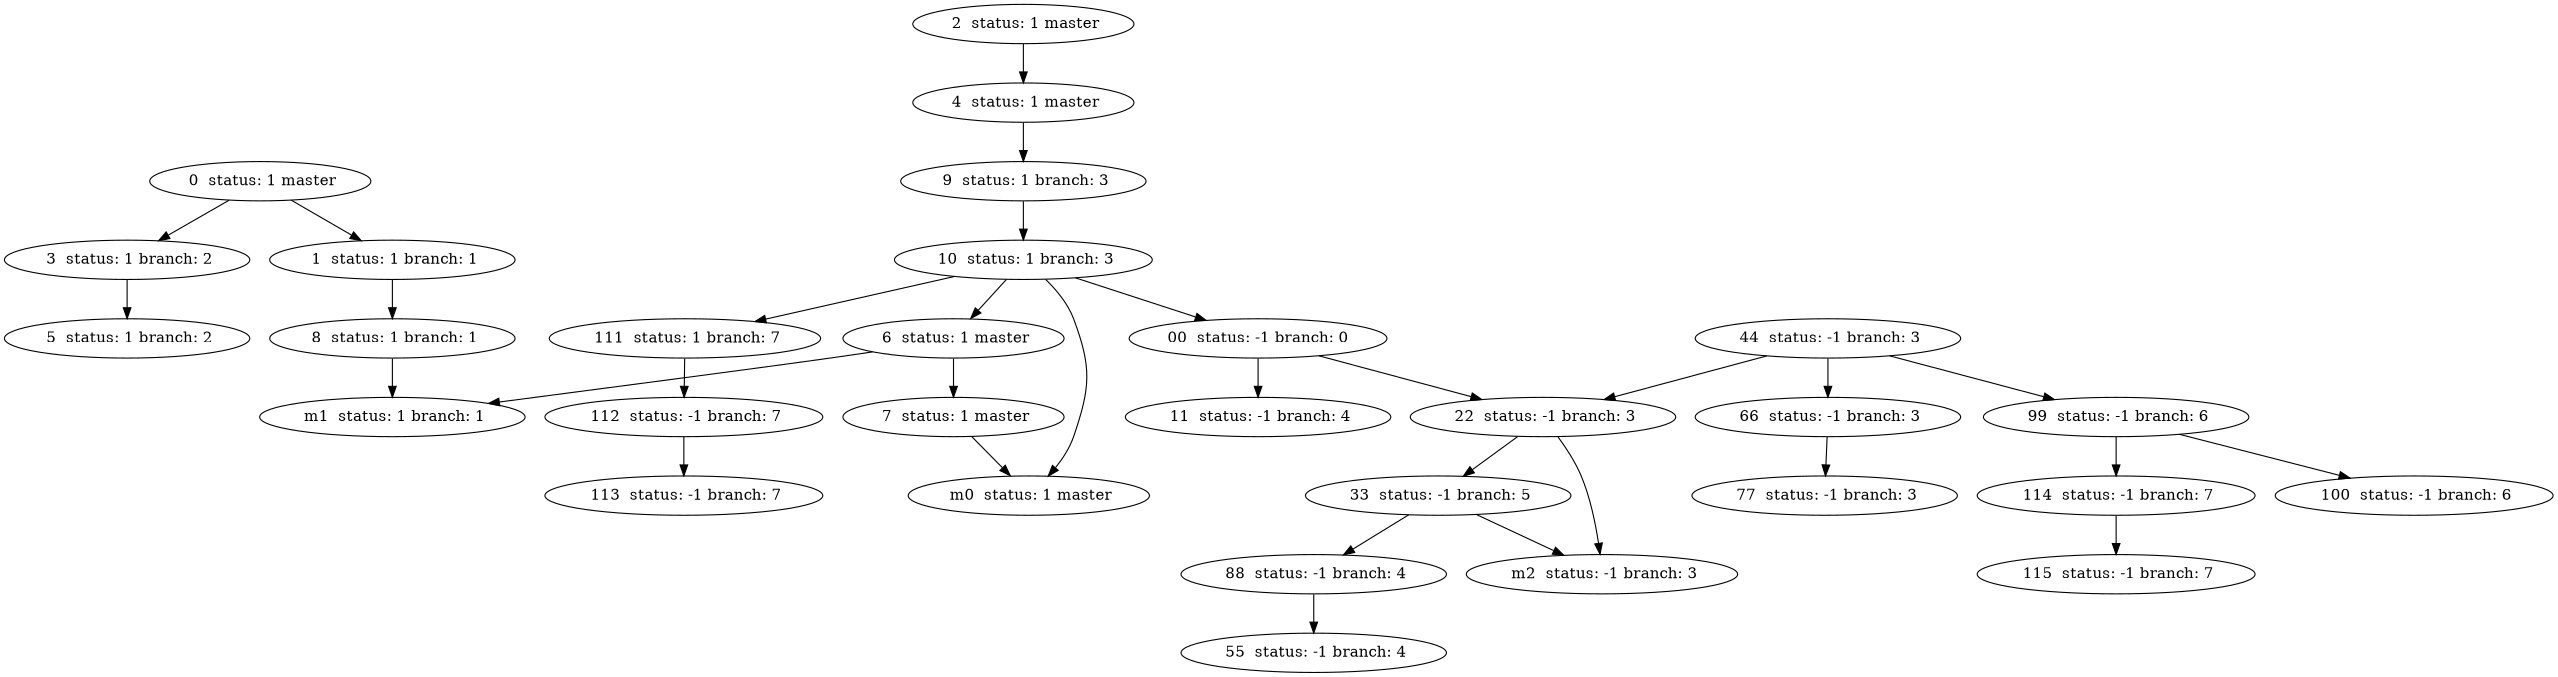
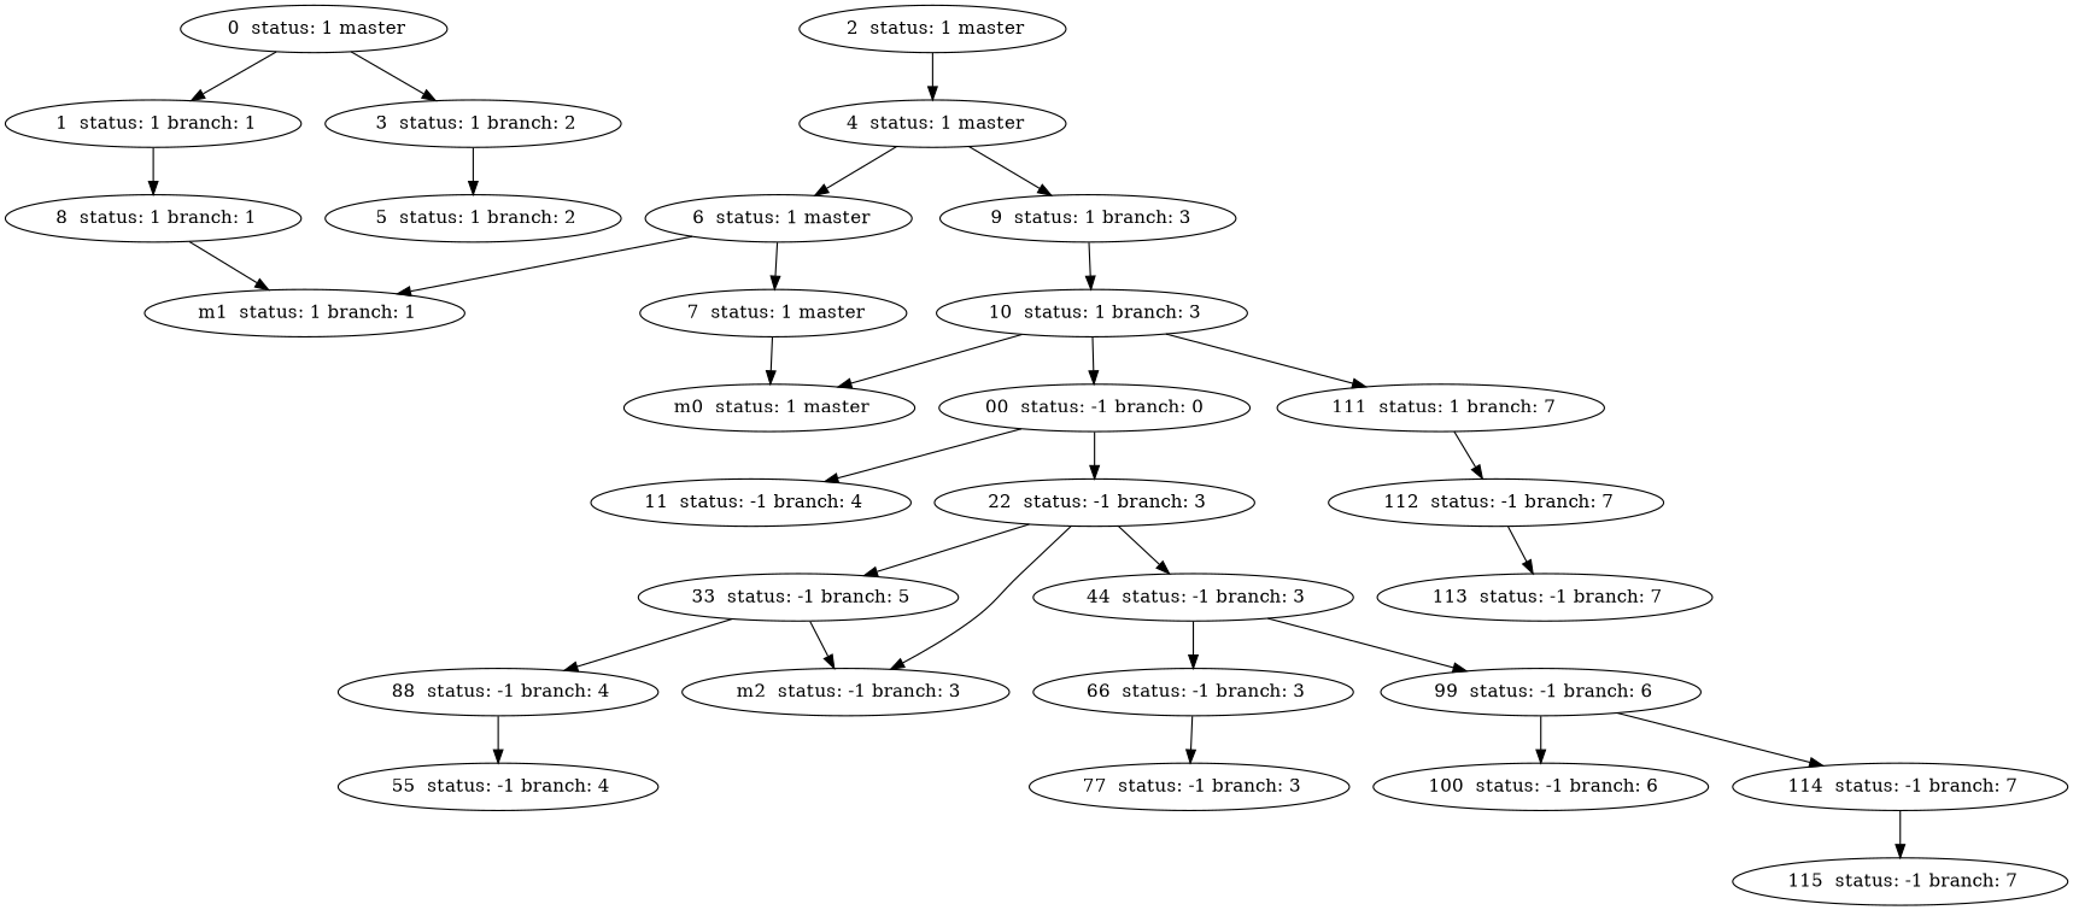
  digraph {
    n1 [label=" 0  status: 1 master"]
    n2 [label=" 1  status: 1 branch: 1"]
    n3 [label=" 3  status: 1 branch: 2"]
    n4 [label=" 8  status: 1 branch: 1"]
    n5 [label=" 2  status: 1 master"]
    n6 [label=" 4  status: 1 master"]
    n7 [label=" 5  status: 1 branch: 2"]
    n8 [label=" m1  status: 1 branch: 1"]
    n9 [label=" 6  status: 1 master"]
    n10 [label=" 9  status: 1 branch: 3"]
    n11 [label=" 7  status: 1 master"]
    n12 [label=" 10  status: 1 branch: 3"]
    n13 [label=" m0  status: 1 master"]
    n14 [label="00  status: -1 branch: 0"]
    n15 [label=" 111  status: 1 branch: 7"]
    n16 [label=" 11  status: -1 branch: 4"]
    n17 [label=" 22  status: -1 branch: 3"]
    n18 [label=" 112  status: -1 branch: 7"]
    n19 [label=" 33  status: -1 branch: 5"]
    n20 [label=" 44  status: -1 branch: 3"]
    n21 [label=" m2  status: -1 branch: 3"]
    n22 [label=" 88  status: -1 branch: 4"]
    n23 [label=" 55  status: -1 branch: 4"]
    n24 [label=" 66  status: -1 branch: 3"]
    n25 [label=" 99  status: -1 branch: 6"]
    n26 [label=" 77  status: -1 branch: 3"]
    n27 [label=" 100  status: -1 branch: 6"]
    n28 [label=" 114  status: -1 branch: 7"]
    n29 [label=" 113  status: -1 branch: 7"]
    n30 [label=" 115  status: -1 branch: 7"]
    n1 -> n2
    n1 -> n3
    n2 -> n4
    n3 -> n7
    n4 -> n8
    n5 -> n6
-   n12 -> n9
+   n6 -> n9
    n6 -> n10
    n9 -> n8
    n9 -> n11
    n10 -> n12
    n11 -> n13
    n12 -> n13
    n12 -> n14
    n12 -> n15
    n14 -> n16
    n14 -> n17
    n15 -> n18
    n17 -> n19
-   n20 -> n17
+   n17 -> n20
    n17 -> n21
    n18 -> n29
    n19 -> n21
    n19 -> n22
    n20 -> n24
    n20 -> n25
    n22 -> n23
    n24 -> n26
    n25 -> n27
    n25 -> n28
    n28 -> n30
  }
